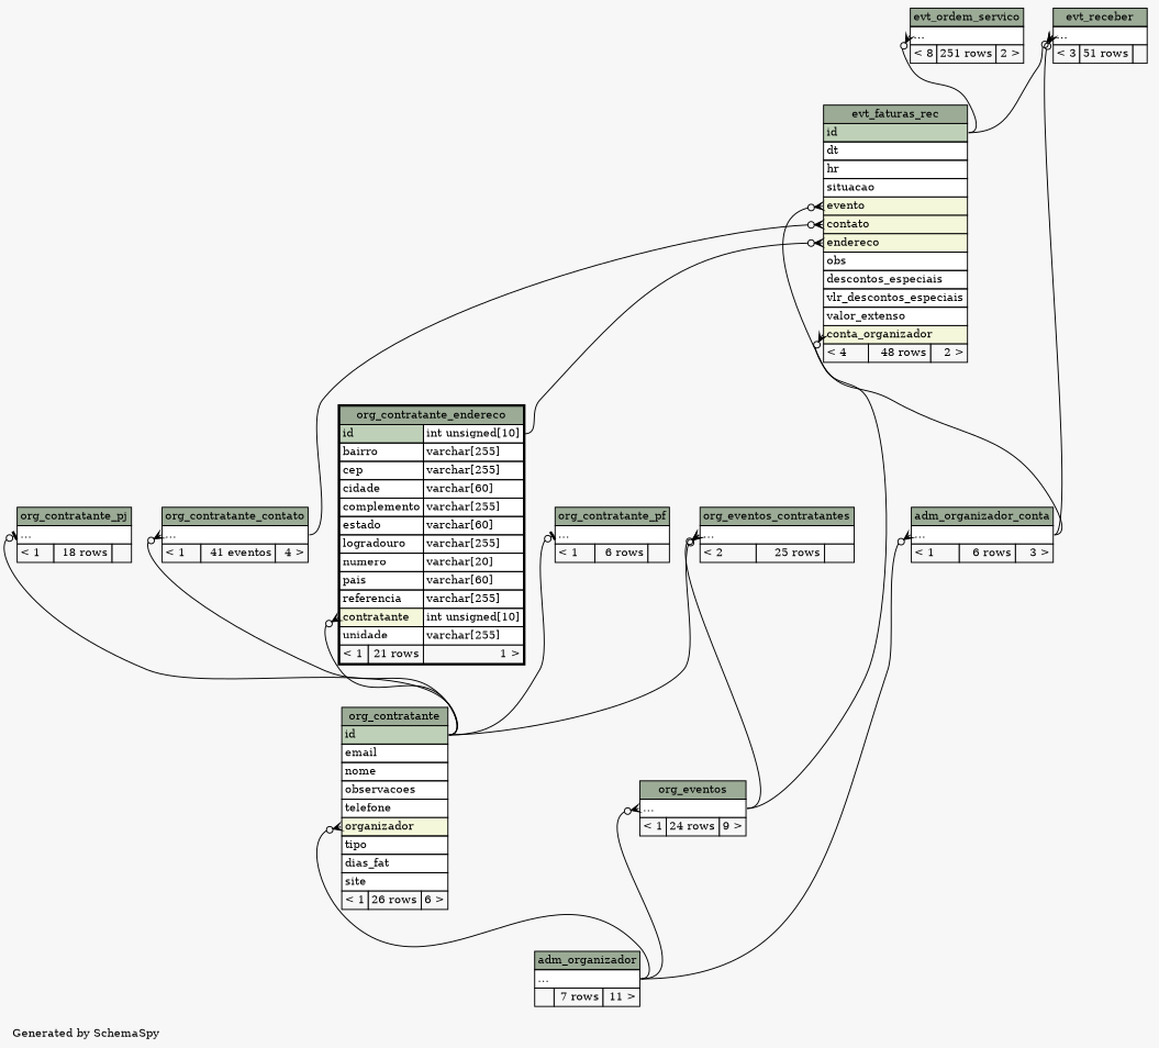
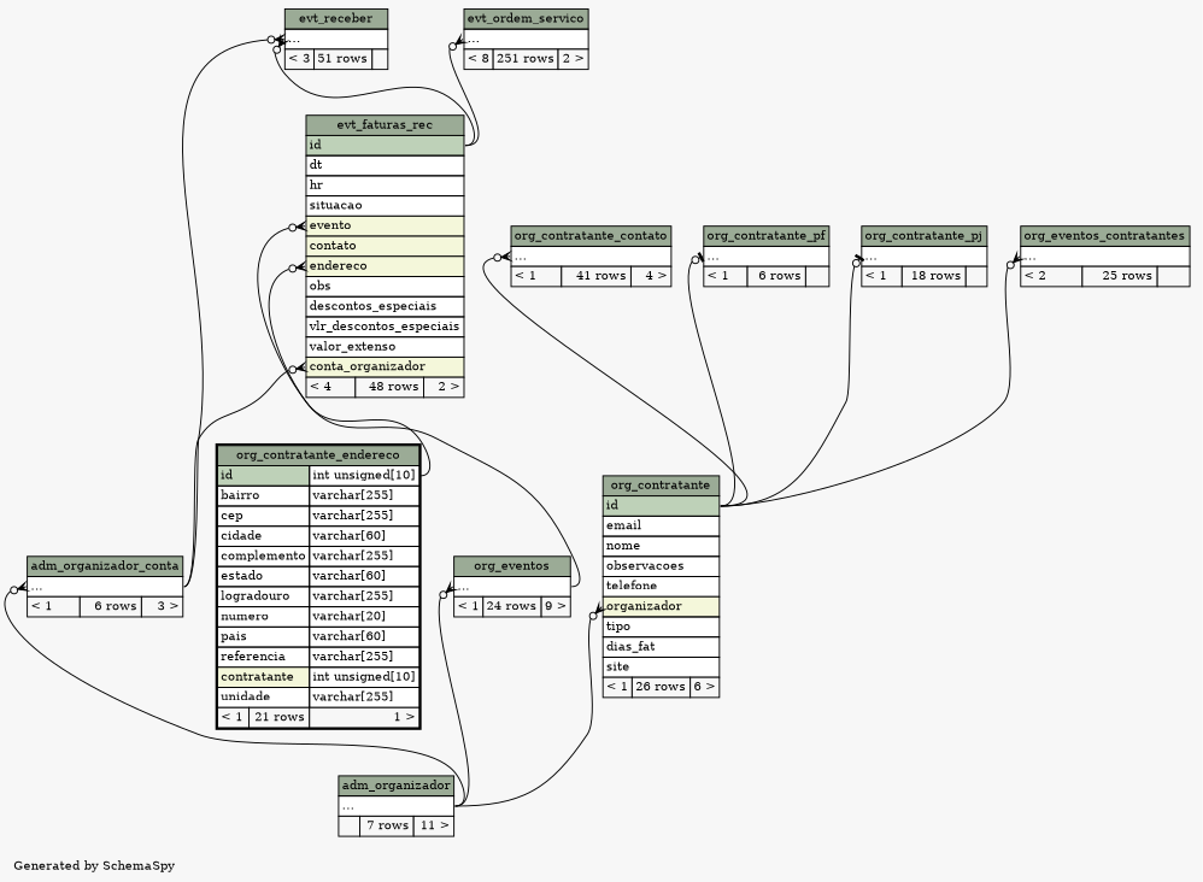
  digraph {
    bgcolor="#f7f7f7"
    fontname="DejaVu Serif"
    fontsize=11
    label="\nGenerated by SchemaSpy"
    labeljust=l
    nodesep=0.18
    rankdir=TB
    ranksep=0.46
    node [fontname="DejaVu Serif" fontsize=11 shape=plaintext]
    edge [arrowhead=none arrowsize=0.8 arrowtail=crowodot dir=back fontname="DejaVu Serif" headport="elipses:e" tailport="elipses:w"]
    n1 [label=<     <TABLE BORDER="0" CELLBORDER="1" CELLSPACING="0" BGCOLOR="#ffffff">       <TR><TD COLSPAN="3" BGCOLOR="#9bab96" ALIGN="CENTER">adm_organizador_conta</TD></TR>       <TR><TD PORT="elipses" COLSPAN="3" ALIGN="LEFT">...</TD></TR>       <TR><TD ALIGN="LEFT" BGCOLOR="#f7f7f7">&lt; 1</TD><TD ALIGN="RIGHT" BGCOLOR="#f7f7f7">6 rows</TD><TD ALIGN="RIGHT" BGCOLOR="#f7f7f7">3 &gt;</TD></TR>     </TABLE>>]
    n2 [label=<     <TABLE BORDER="0" CELLBORDER="1" CELLSPACING="0" BGCOLOR="#ffffff">       <TR><TD COLSPAN="3" BGCOLOR="#9bab96" ALIGN="CENTER">adm_organizador</TD></TR>       <TR><TD PORT="elipses" COLSPAN="3" ALIGN="LEFT">...</TD></TR>       <TR><TD ALIGN="LEFT" BGCOLOR="#f7f7f7">  </TD><TD ALIGN="RIGHT" BGCOLOR="#f7f7f7">7 rows</TD><TD ALIGN="RIGHT" BGCOLOR="#f7f7f7">11 &gt;</TD></TR>     </TABLE>>]
    n3 [label=<     <TABLE BORDER="0" CELLBORDER="1" CELLSPACING="0" BGCOLOR="#ffffff">       <TR><TD COLSPAN="3" BGCOLOR="#9bab96" ALIGN="CENTER">evt_faturas_rec</TD></TR>       <TR><TD PORT="id" COLSPAN="3" BGCOLOR="#bed1b8" ALIGN="LEFT">id</TD></TR>       <TR><TD PORT="dt" COLSPAN="3" ALIGN="LEFT">dt</TD></TR>       <TR><TD PORT="hr" COLSPAN="3" ALIGN="LEFT">hr</TD></TR>       <TR><TD PORT="situacao" COLSPAN="3" ALIGN="LEFT">situacao</TD></TR>       <TR><TD PORT="evento" COLSPAN="3" BGCOLOR="#f4f7da" ALIGN="LEFT">evento</TD></TR>       <TR><TD PORT="contato" COLSPAN="3" BGCOLOR="#f4f7da" ALIGN="LEFT">contato</TD></TR>       <TR><TD PORT="endereco" COLSPAN="3" BGCOLOR="#f4f7da" ALIGN="LEFT">endereco</TD></TR>       <TR><TD PORT="obs" COLSPAN="3" ALIGN="LEFT">obs</TD></TR>       <TR><TD PORT="descontos_especiais" COLSPAN="3" ALIGN="LEFT">descontos_especiais</TD></TR>       <TR><TD PORT="vlr_descontos_especiais" COLSPAN="3" ALIGN="LEFT">vlr_descontos_especiais</TD></TR>       <TR><TD PORT="valor_extenso" COLSPAN="3" ALIGN="LEFT">valor_extenso</TD></TR>       <TR><TD PORT="conta_organizador" COLSPAN="3" BGCOLOR="#f4f7da" ALIGN="LEFT">conta_organizador</TD></TR>       <TR><TD ALIGN="LEFT" BGCOLOR="#f7f7f7">&lt; 4</TD><TD ALIGN="RIGHT" BGCOLOR="#f7f7f7">48 rows</TD><TD ALIGN="RIGHT" BGCOLOR="#f7f7f7">2 &gt;</TD></TR>     </TABLE>>]
-   n4 [label=<     <TABLE BORDER="0" CELLBORDER="1" CELLSPACING="0" BGCOLOR="#ffffff">       <TR><TD COLSPAN="3" BGCOLOR="#9bab96" ALIGN="CENTER">org_contratante_contato</TD></TR>       <TR><TD PORT="elipses" COLSPAN="3" ALIGN="LEFT">...</TD></TR>       <TR><TD ALIGN="LEFT" BGCOLOR="#f7f7f7">&lt; 1</TD><TD ALIGN="RIGHT" BGCOLOR="#f7f7f7">41 eventos</TD><TD ALIGN="RIGHT" BGCOLOR="#f7f7f7">4 &gt;</TD></TR>     </TABLE>>]
+   n4 [label=<     <TABLE BORDER="0" CELLBORDER="1" CELLSPACING="0" BGCOLOR="#ffffff">       <TR><TD COLSPAN="3" BGCOLOR="#9bab96" ALIGN="CENTER">org_contratante_contato</TD></TR>       <TR><TD PORT="elipses" COLSPAN="3" ALIGN="LEFT">...</TD></TR>       <TR><TD ALIGN="LEFT" BGCOLOR="#f7f7f7">&lt; 1</TD><TD ALIGN="RIGHT" BGCOLOR="#f7f7f7">41 rows</TD><TD ALIGN="RIGHT" BGCOLOR="#f7f7f7">4 &gt;</TD></TR>     </TABLE>>]
    n5 [label=<     <TABLE BORDER="2" CELLBORDER="1" CELLSPACING="0" BGCOLOR="#ffffff">       <TR><TD COLSPAN="3" BGCOLOR="#9bab96" ALIGN="CENTER">org_contratante_endereco</TD></TR>       <TR><TD PORT="id" COLSPAN="2" BGCOLOR="#bed1b8" ALIGN="LEFT">id</TD><TD PORT="id.type" ALIGN="LEFT">int unsigned[10]</TD></TR>       <TR><TD PORT="bairro" COLSPAN="2" ALIGN="LEFT">bairro</TD><TD PORT="bairro.type" ALIGN="LEFT">varchar[255]</TD></TR>       <TR><TD PORT="cep" COLSPAN="2" ALIGN="LEFT">cep</TD><TD PORT="cep.type" ALIGN="LEFT">varchar[255]</TD></TR>       <TR><TD PORT="cidade" COLSPAN="2" ALIGN="LEFT">cidade</TD><TD PORT="cidade.type" ALIGN="LEFT">varchar[60]</TD></TR>       <TR><TD PORT="complemento" COLSPAN="2" ALIGN="LEFT">complemento</TD><TD PORT="complemento.type" ALIGN="LEFT">varchar[255]</TD></TR>       <TR><TD PORT="estado" COLSPAN="2" ALIGN="LEFT">estado</TD><TD PORT="estado.type" ALIGN="LEFT">varchar[60]</TD></TR>       <TR><TD PORT="logradouro" COLSPAN="2" ALIGN="LEFT">logradouro</TD><TD PORT="logradouro.type" ALIGN="LEFT">varchar[255]</TD></TR>       <TR><TD PORT="numero" COLSPAN="2" ALIGN="LEFT">numero</TD><TD PORT="numero.type" ALIGN="LEFT">varchar[20]</TD></TR>       <TR><TD PORT="pais" COLSPAN="2" ALIGN="LEFT">pais</TD><TD PORT="pais.type" ALIGN="LEFT">varchar[60]</TD></TR>       <TR><TD PORT="referencia" COLSPAN="2" ALIGN="LEFT">referencia</TD><TD PORT="referencia.type" ALIGN="LEFT">varchar[255]</TD></TR>       <TR><TD PORT="contratante" COLSPAN="2" BGCOLOR="#f4f7da" ALIGN="LEFT">contratante</TD><TD PORT="contratante.type" ALIGN="LEFT">int unsigned[10]</TD></TR>       <TR><TD PORT="unidade" COLSPAN="2" ALIGN="LEFT">unidade</TD><TD PORT="unidade.type" ALIGN="LEFT">varchar[255]</TD></TR>       <TR><TD ALIGN="LEFT" BGCOLOR="#f7f7f7">&lt; 1</TD><TD ALIGN="RIGHT" BGCOLOR="#f7f7f7">21 rows</TD><TD ALIGN="RIGHT" BGCOLOR="#f7f7f7">1 &gt;</TD></TR>     </TABLE>>]
    n6 [label=<     <TABLE BORDER="0" CELLBORDER="1" CELLSPACING="0" BGCOLOR="#ffffff">       <TR><TD COLSPAN="3" BGCOLOR="#9bab96" ALIGN="CENTER">org_eventos</TD></TR>       <TR><TD PORT="elipses" COLSPAN="3" ALIGN="LEFT">...</TD></TR>       <TR><TD ALIGN="LEFT" BGCOLOR="#f7f7f7">&lt; 1</TD><TD ALIGN="RIGHT" BGCOLOR="#f7f7f7">24 rows</TD><TD ALIGN="RIGHT" BGCOLOR="#f7f7f7">9 &gt;</TD></TR>     </TABLE>>]
    n7 [label=<     <TABLE BORDER="0" CELLBORDER="1" CELLSPACING="0" BGCOLOR="#ffffff">       <TR><TD COLSPAN="3" BGCOLOR="#9bab96" ALIGN="CENTER">org_contratante</TD></TR>       <TR><TD PORT="id" COLSPAN="3" BGCOLOR="#bed1b8" ALIGN="LEFT">id</TD></TR>       <TR><TD PORT="email" COLSPAN="3" ALIGN="LEFT">email</TD></TR>       <TR><TD PORT="nome" COLSPAN="3" ALIGN="LEFT">nome</TD></TR>       <TR><TD PORT="observacoes" COLSPAN="3" ALIGN="LEFT">observacoes</TD></TR>       <TR><TD PORT="telefone" COLSPAN="3" ALIGN="LEFT">telefone</TD></TR>       <TR><TD PORT="organizador" COLSPAN="3" BGCOLOR="#f4f7da" ALIGN="LEFT">organizador</TD></TR>       <TR><TD PORT="tipo" COLSPAN="3" ALIGN="LEFT">tipo</TD></TR>       <TR><TD PORT="dias_fat" COLSPAN="3" ALIGN="LEFT">dias_fat</TD></TR>       <TR><TD PORT="site" COLSPAN="3" ALIGN="LEFT">site</TD></TR>       <TR><TD ALIGN="LEFT" BGCOLOR="#f7f7f7">&lt; 1</TD><TD ALIGN="RIGHT" BGCOLOR="#f7f7f7">26 rows</TD><TD ALIGN="RIGHT" BGCOLOR="#f7f7f7">6 &gt;</TD></TR>     </TABLE>>]
    n8 [label=<     <TABLE BORDER="0" CELLBORDER="1" CELLSPACING="0" BGCOLOR="#ffffff">       <TR><TD COLSPAN="3" BGCOLOR="#9bab96" ALIGN="CENTER">evt_ordem_servico</TD></TR>       <TR><TD PORT="elipses" COLSPAN="3" ALIGN="LEFT">...</TD></TR>       <TR><TD ALIGN="LEFT" BGCOLOR="#f7f7f7">&lt; 8</TD><TD ALIGN="RIGHT" BGCOLOR="#f7f7f7">251 rows</TD><TD ALIGN="RIGHT" BGCOLOR="#f7f7f7">2 &gt;</TD></TR>     </TABLE>>]
    n9 [label=<     <TABLE BORDER="0" CELLBORDER="1" CELLSPACING="0" BGCOLOR="#ffffff">       <TR><TD COLSPAN="3" BGCOLOR="#9bab96" ALIGN="CENTER">evt_receber</TD></TR>       <TR><TD PORT="elipses" COLSPAN="3" ALIGN="LEFT">...</TD></TR>       <TR><TD ALIGN="LEFT" BGCOLOR="#f7f7f7">&lt; 3</TD><TD ALIGN="RIGHT" BGCOLOR="#f7f7f7">51 rows</TD><TD ALIGN="RIGHT" BGCOLOR="#f7f7f7">  </TD></TR>     </TABLE>>]
    n10 [label=<     <TABLE BORDER="0" CELLBORDER="1" CELLSPACING="0" BGCOLOR="#ffffff">       <TR><TD COLSPAN="3" BGCOLOR="#9bab96" ALIGN="CENTER">org_contratante_pf</TD></TR>       <TR><TD PORT="elipses" COLSPAN="3" ALIGN="LEFT">...</TD></TR>       <TR><TD ALIGN="LEFT" BGCOLOR="#f7f7f7">&lt; 1</TD><TD ALIGN="RIGHT" BGCOLOR="#f7f7f7">6 rows</TD><TD ALIGN="RIGHT" BGCOLOR="#f7f7f7">  </TD></TR>     </TABLE>>]
    n11 [label=<     <TABLE BORDER="0" CELLBORDER="1" CELLSPACING="0" BGCOLOR="#ffffff">       <TR><TD COLSPAN="3" BGCOLOR="#9bab96" ALIGN="CENTER">org_contratante_pj</TD></TR>       <TR><TD PORT="elipses" COLSPAN="3" ALIGN="LEFT">...</TD></TR>       <TR><TD ALIGN="LEFT" BGCOLOR="#f7f7f7">&lt; 1</TD><TD ALIGN="RIGHT" BGCOLOR="#f7f7f7">18 rows</TD><TD ALIGN="RIGHT" BGCOLOR="#f7f7f7">  </TD></TR>     </TABLE>>]
    n12 [label=<     <TABLE BORDER="0" CELLBORDER="1" CELLSPACING="0" BGCOLOR="#ffffff">       <TR><TD COLSPAN="3" BGCOLOR="#9bab96" ALIGN="CENTER">org_eventos_contratantes</TD></TR>       <TR><TD PORT="elipses" COLSPAN="3" ALIGN="LEFT">...</TD></TR>       <TR><TD ALIGN="LEFT" BGCOLOR="#f7f7f7">&lt; 2</TD><TD ALIGN="RIGHT" BGCOLOR="#f7f7f7">25 rows</TD><TD ALIGN="RIGHT" BGCOLOR="#f7f7f7">  </TD></TR>     </TABLE>>]
    n1 -> n2
    n3 -> n1 [tailport="conta_organizador:w"]
-   n3 -> n4 [tailport="contato:w"]
    n3 -> n5 [headport="id.type:e" tailport="endereco:w"]
    n3 -> n6 [tailport="evento:w"]
    n4 -> n7 [headport="id:e"]
-   n5 -> n7 [headport="id:e" tailport="contratante:w"]
    n6 -> n2
    n7 -> n2 [tailport="organizador:w"]
    n8 -> n3 [headport="id:e"]
    n9 -> n1
    n9 -> n3 [headport="id:e"]
    n10 -> n7 [arrowtail=teeodot headport="id:e"]
    n11 -> n7 [arrowtail=teeodot headport="id:e"]
-   n12 -> n6
    n12 -> n7 [headport="id:e"]
  }
